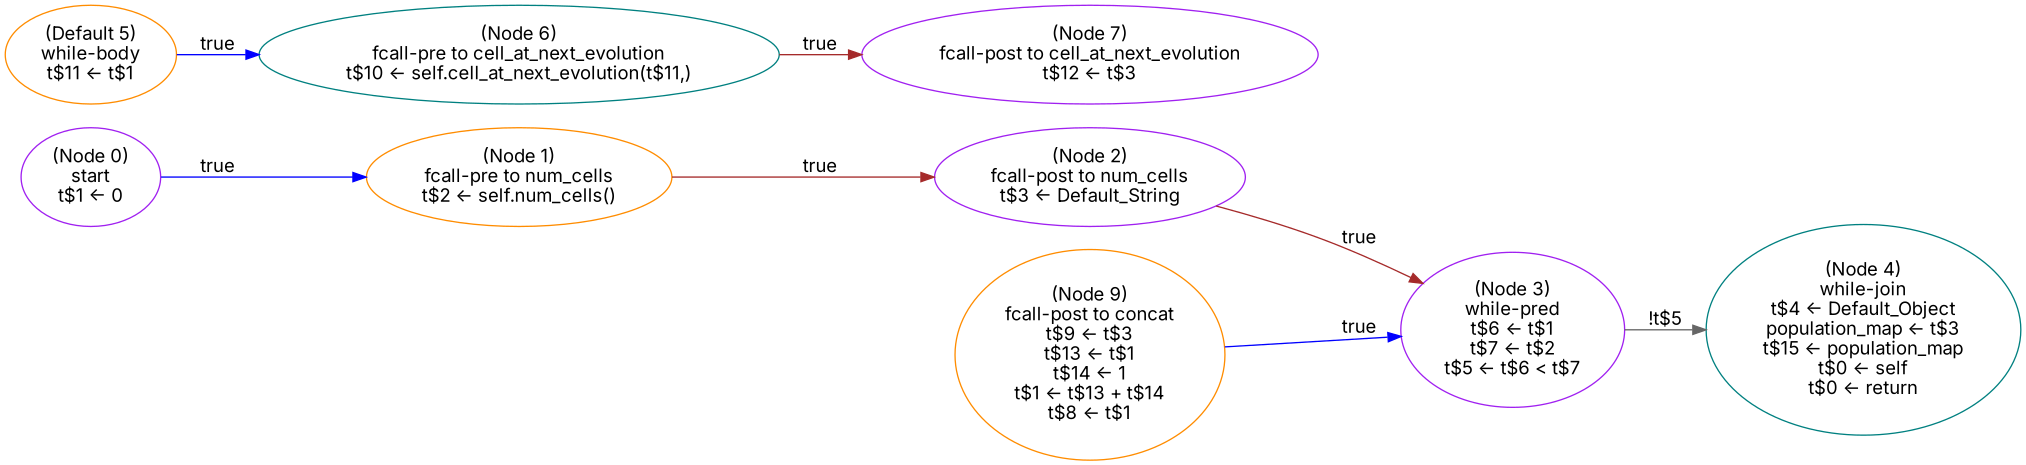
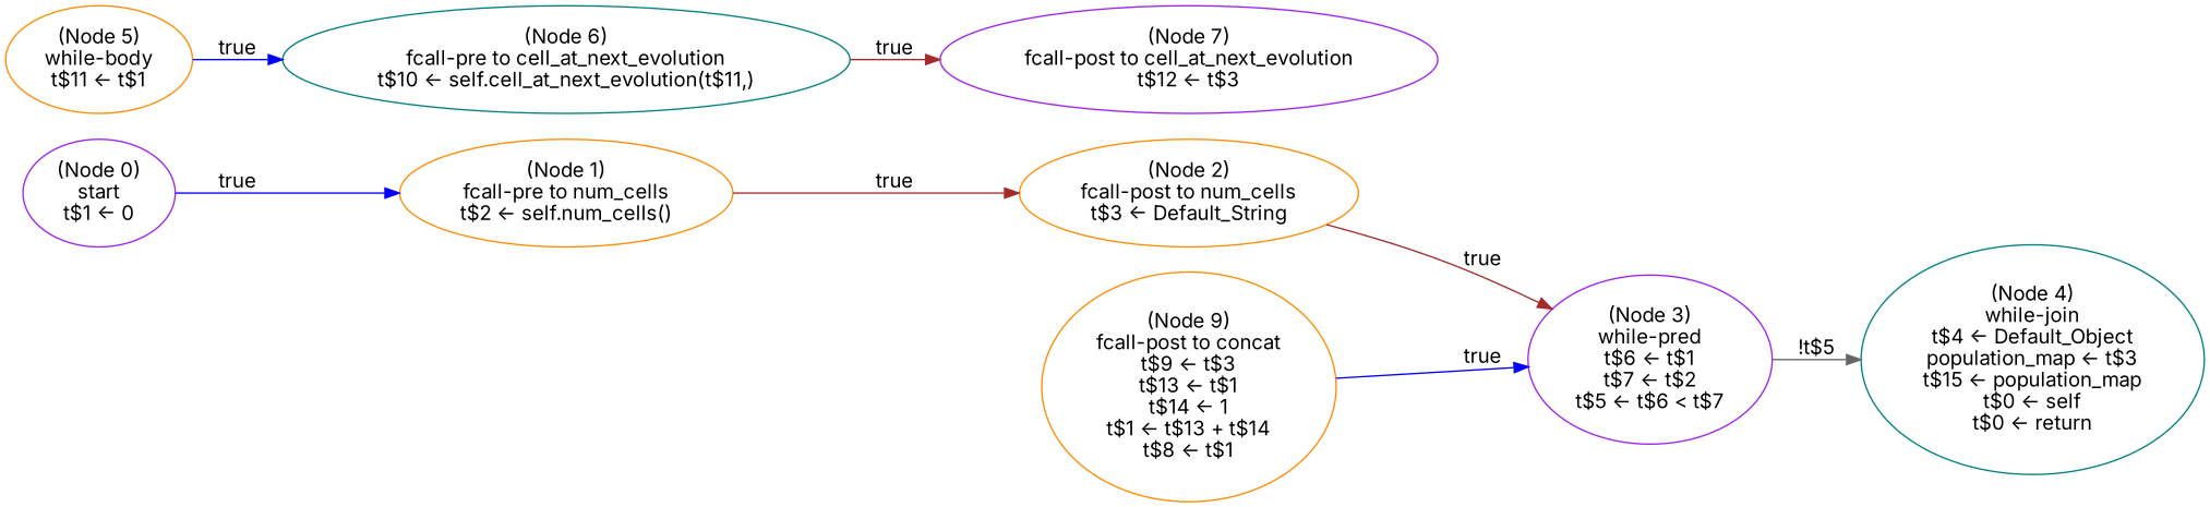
  digraph {
    fontname=Inter
    rankdir=LR
    node [color=darkorange fontname=Inter]
    edge [color=blue fontname=Inter]
    n1 [color=purple label="(Node 0)\nstart\nt$1 <- 0\n"]
    n2 [label="(Node 1)\nfcall-pre to num_cells\nt$2 <- self.num_cells()\n"]
-   n3 [color=purple label="(Node 2)\nfcall-post to num_cells\nt$3 <- Default_String\n"]
+   n3 [label="(Node 2)\nfcall-post to num_cells\nt$3 <- Default_String\n"]
    n4 [color=purple label="(Node 3)\nwhile-pred\nt$6 <- t$1\nt$7 <- t$2\nt$5 <- t$6 < t$7\n"]
    n5 [color=teal label="(Node 4)\nwhile-join\nt$4 <- Default_Object\npopulation_map <- t$3\nt$15 <- population_map\nt$0 <- self\nt$0 <- return\n"]
-   n6 [label="(Default 5)\nwhile-body\nt$11 <- t$1\n"]
+   n6 [label="(Node 5)\nwhile-body\nt$11 <- t$1\n"]
    n7 [color=teal label="(Node 6)\nfcall-pre to cell_at_next_evolution\nt$10 <- self.cell_at_next_evolution(t$11,)\n"]
    n8 [color=purple label="(Node 7)\nfcall-post to cell_at_next_evolution\nt$12 <- t$3\n"]
    n9 [label="(Node 9)\nfcall-post to concat\nt$9 <- t$3\nt$13 <- t$1\nt$14 <- 1\nt$1 <- t$13 + t$14\nt$8 <- t$1\n"]
    n1 -> n2 [label=true]
    n2 -> n3 [color=brown label=true]
    n3 -> n4 [color=brown label=true]
    n4 -> n5 [color=gray40 label="!t$5"]
    n6 -> n7 [label=true]
    n7 -> n8 [color=brown label=true]
    n9 -> n4 [label=true]
  }
